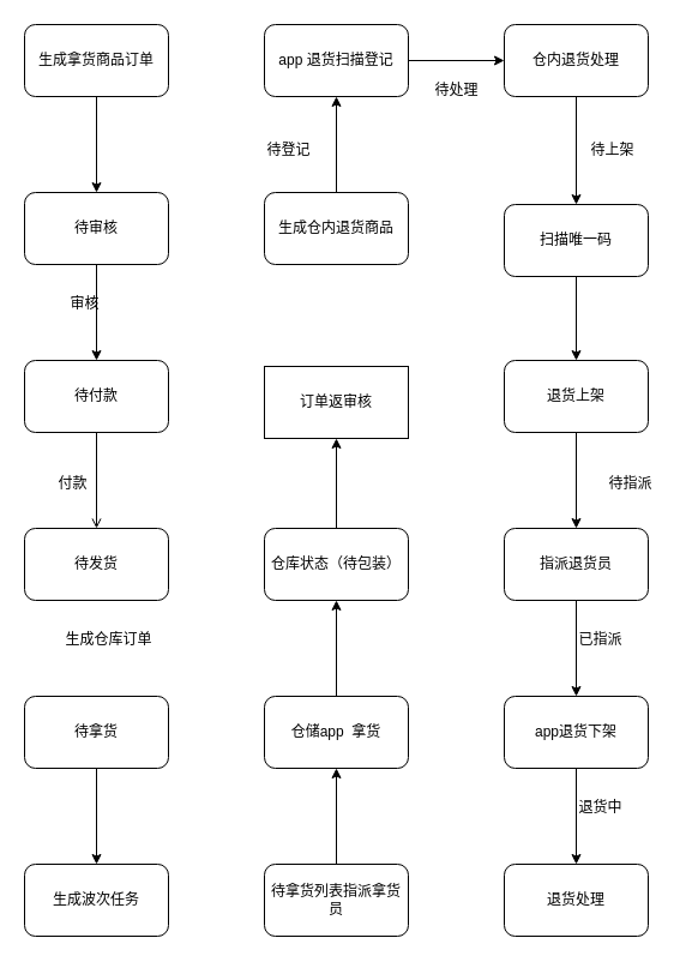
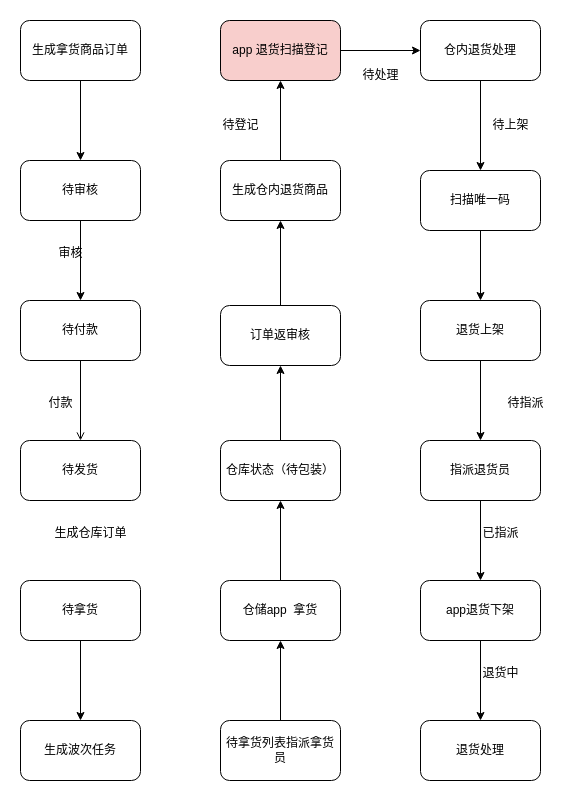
  <mxCell id="0" />
  <mxCell id="1" parent="0" />
  <mxCell id="2" value="" style="edgeStyle=orthogonalEdgeStyle;rounded=0;orthogonalLoop=1;jettySize=auto;html=1;" edge="1" parent="1" source="3" target="5"><mxGeometry relative="1" as="geometry" /></mxCell>
  <mxCell id="3" value="生成拿货商品订单" style="rounded=1;whiteSpace=wrap;html=1;" vertex="1" parent="1"><mxGeometry x="20" y="20" width="120" height="60" as="geometry" /></mxCell>
  <mxCell id="4" value="" style="edgeStyle=orthogonalEdgeStyle;rounded=0;orthogonalLoop=1;jettySize=auto;html=1;" edge="1" parent="1" source="5" target="7"><mxGeometry relative="1" as="geometry" /></mxCell>
  <mxCell id="5" value="待审核" style="whiteSpace=wrap;html=1;rounded=1;" vertex="1" parent="1"><mxGeometry x="20" y="160" width="120" height="60" as="geometry" /></mxCell>
  <mxCell id="6" value="" style="edgeStyle=orthogonalEdgeStyle;rounded=0;orthogonalLoop=1;jettySize=auto;html=1;endArrow=open;" edge="1" parent="1" source="7" target="9"><mxGeometry relative="1" as="geometry" /></mxCell>
  <mxCell id="7" value="待付款" style="whiteSpace=wrap;html=1;rounded=1;" vertex="1" parent="1"><mxGeometry x="20" y="300" width="120" height="60" as="geometry" /></mxCell>
  <mxCell id="8" value="审核" style="text;html=1;align=center;verticalAlign=middle;resizable=0;points=[];autosize=1;strokeColor=none;fillColor=none;" vertex="1" parent="1"><mxGeometry x="45" y="238" width="50" height="30" as="geometry" /></mxCell>
  <mxCell id="9" value="待发货" style="whiteSpace=wrap;html=1;rounded=1;" vertex="1" parent="1"><mxGeometry x="20" y="440" width="120" height="60" as="geometry" /></mxCell>
  <mxCell id="10" value="付款" style="text;html=1;align=center;verticalAlign=middle;resizable=0;points=[];autosize=1;strokeColor=none;fillColor=none;" vertex="1" parent="1"><mxGeometry x="35" y="388" width="50" height="30" as="geometry" /></mxCell>
  <mxCell id="11" value="" style="edgeStyle=orthogonalEdgeStyle;rounded=0;orthogonalLoop=1;jettySize=auto;html=1;" edge="1" parent="1" source="12" target="14"><mxGeometry relative="1" as="geometry" /></mxCell>
  <mxCell id="12" value="待拿货" style="whiteSpace=wrap;html=1;rounded=1;" vertex="1" parent="1"><mxGeometry x="20" y="580" width="120" height="60" as="geometry" /></mxCell>
  <mxCell id="13" value="生成仓库订单" style="text;html=1;align=center;verticalAlign=middle;resizable=0;points=[];autosize=1;strokeColor=none;fillColor=none;" vertex="1" parent="1"><mxGeometry x="40" y="518" width="100" height="30" as="geometry" /></mxCell>
  <mxCell id="14" value="生成波次任务" style="whiteSpace=wrap;html=1;rounded=1;" vertex="1" parent="1"><mxGeometry x="20" y="720" width="120" height="60" as="geometry" /></mxCell>
  <mxCell id="15" value="" style="edgeStyle=orthogonalEdgeStyle;rounded=0;orthogonalLoop=1;jettySize=auto;html=1;" edge="1" parent="1" source="16" target="18"><mxGeometry relative="1" as="geometry" /></mxCell>
  <mxCell id="16" value="待拿货列表指派拿货员" style="whiteSpace=wrap;html=1;rounded=1;" vertex="1" parent="1"><mxGeometry x="220" y="720" width="120" height="60" as="geometry" /></mxCell>
  <mxCell id="17" value="" style="edgeStyle=orthogonalEdgeStyle;rounded=0;orthogonalLoop=1;jettySize=auto;html=1;" edge="1" parent="1" source="18" target="20"><mxGeometry relative="1" as="geometry" /></mxCell>
  <mxCell id="18" value="仓储app&amp;nbsp; 拿货" style="whiteSpace=wrap;html=1;rounded=1;" vertex="1" parent="1"><mxGeometry x="220" y="580" width="120" height="60" as="geometry" /></mxCell>
  <mxCell id="19" value="" style="edgeStyle=orthogonalEdgeStyle;rounded=0;orthogonalLoop=1;jettySize=auto;html=1;" edge="1" parent="1" source="20" target="22"><mxGeometry relative="1" as="geometry" /></mxCell>
  <mxCell id="20" value="仓库状态（待包装）" style="whiteSpace=wrap;html=1;rounded=1;" vertex="1" parent="1"><mxGeometry x="220" y="440" width="120" height="60" as="geometry" /></mxCell>
- <mxCell id="22" value="订单返审核" style="whiteSpace=wrap;html=1;rounded=0;" vertex="1" parent="1"><mxGeometry x="220" y="305" width="120" height="60" as="geometry" /></mxCell>
+ <mxCell id="21" value="" style="edgeStyle=orthogonalEdgeStyle;rounded=0;orthogonalLoop=1;jettySize=auto;html=1;" edge="1" parent="1" source="22" target="24"><mxGeometry relative="1" as="geometry" /></mxCell>
+ <mxCell id="22" value="订单返审核" style="whiteSpace=wrap;html=1;rounded=1;" vertex="1" parent="1"><mxGeometry x="220" y="305" width="120" height="60" as="geometry" /></mxCell>
  <mxCell id="23" value="" style="edgeStyle=orthogonalEdgeStyle;rounded=0;orthogonalLoop=1;jettySize=auto;html=1;" edge="1" parent="1" source="24" target="26"><mxGeometry relative="1" as="geometry" /></mxCell>
  <mxCell id="24" value="生成仓内退货商品" style="whiteSpace=wrap;html=1;rounded=1;" vertex="1" parent="1"><mxGeometry x="220" y="160" width="120" height="60" as="geometry" /></mxCell>
  <mxCell id="25" value="" style="edgeStyle=orthogonalEdgeStyle;rounded=0;orthogonalLoop=1;jettySize=auto;html=1;" edge="1" parent="1" source="26" target="28"><mxGeometry relative="1" as="geometry" /></mxCell>
- <mxCell id="26" value="app 退货扫描登记" style="whiteSpace=wrap;html=1;rounded=1;" vertex="1" parent="1"><mxGeometry x="220" y="20" width="120" height="60" as="geometry" /></mxCell>
+ <mxCell id="26" value="app 退货扫描登记" style="whiteSpace=wrap;html=1;rounded=1;fillColor=#f8cecc;" vertex="1" parent="1"><mxGeometry x="220" y="20" width="120" height="60" as="geometry" /></mxCell>
  <mxCell id="27" value="" style="edgeStyle=orthogonalEdgeStyle;rounded=0;orthogonalLoop=1;jettySize=auto;html=1;" edge="1" parent="1" source="28" target="30"><mxGeometry relative="1" as="geometry" /></mxCell>
  <mxCell id="28" value="仓内退货处理" style="whiteSpace=wrap;html=1;rounded=1;" vertex="1" parent="1"><mxGeometry x="420" y="20" width="120" height="60" as="geometry" /></mxCell>
  <mxCell id="29" value="" style="edgeStyle=orthogonalEdgeStyle;rounded=0;orthogonalLoop=1;jettySize=auto;html=1;" edge="1" parent="1" source="30" target="32"><mxGeometry relative="1" as="geometry" /></mxCell>
  <mxCell id="30" value="扫描唯一码" style="whiteSpace=wrap;html=1;rounded=1;" vertex="1" parent="1"><mxGeometry x="420" y="170" width="120" height="60" as="geometry" /></mxCell>
  <mxCell id="31" value="" style="edgeStyle=orthogonalEdgeStyle;rounded=0;orthogonalLoop=1;jettySize=auto;html=1;" edge="1" parent="1" source="32" target="34"><mxGeometry relative="1" as="geometry" /></mxCell>
  <mxCell id="32" value="退货上架" style="whiteSpace=wrap;html=1;rounded=1;" vertex="1" parent="1"><mxGeometry x="420" y="300" width="120" height="60" as="geometry" /></mxCell>
  <mxCell id="33" value="" style="edgeStyle=orthogonalEdgeStyle;rounded=0;orthogonalLoop=1;jettySize=auto;html=1;" edge="1" parent="1" source="34" target="36"><mxGeometry relative="1" as="geometry" /></mxCell>
  <mxCell id="34" value="指派退货员" style="whiteSpace=wrap;html=1;rounded=1;" vertex="1" parent="1"><mxGeometry x="420" y="440" width="120" height="60" as="geometry" /></mxCell>
  <mxCell id="35" value="" style="edgeStyle=orthogonalEdgeStyle;rounded=0;orthogonalLoop=1;jettySize=auto;html=1;" edge="1" parent="1" source="36" target="37"><mxGeometry relative="1" as="geometry" /></mxCell>
  <mxCell id="36" value="app退货下架" style="whiteSpace=wrap;html=1;rounded=1;" vertex="1" parent="1"><mxGeometry x="420" y="580" width="120" height="60" as="geometry" /></mxCell>
  <mxCell id="37" value="退货处理" style="whiteSpace=wrap;html=1;rounded=1;" vertex="1" parent="1"><mxGeometry x="420" y="720" width="120" height="60" as="geometry" /></mxCell>
  <mxCell id="38" value="待登记" style="text;html=1;align=center;verticalAlign=middle;resizable=0;points=[];autosize=1;strokeColor=none;fillColor=none;" vertex="1" parent="1"><mxGeometry x="210" y="110" width="60" height="30" as="geometry" /></mxCell>
  <mxCell id="39" value="待处理" style="text;html=1;align=center;verticalAlign=middle;resizable=0;points=[];autosize=1;strokeColor=none;fillColor=none;" vertex="1" parent="1"><mxGeometry x="350" y="60" width="60" height="30" as="geometry" /></mxCell>
  <mxCell id="40" value="待上架" style="text;html=1;align=center;verticalAlign=middle;resizable=0;points=[];autosize=1;strokeColor=none;fillColor=none;" vertex="1" parent="1"><mxGeometry x="480" y="110" width="60" height="30" as="geometry" /></mxCell>
  <mxCell id="41" value="待指派" style="text;html=1;align=center;verticalAlign=middle;resizable=0;points=[];autosize=1;strokeColor=none;fillColor=none;" vertex="1" parent="1"><mxGeometry x="495" y="388" width="60" height="30" as="geometry" /></mxCell>
  <mxCell id="42" value="已指派" style="text;html=1;align=center;verticalAlign=middle;resizable=0;points=[];autosize=1;strokeColor=none;fillColor=none;" vertex="1" parent="1"><mxGeometry x="470" y="518" width="60" height="30" as="geometry" /></mxCell>
  <mxCell id="43" value="退货中" style="text;html=1;align=center;verticalAlign=middle;resizable=0;points=[];autosize=1;strokeColor=none;fillColor=none;" vertex="1" parent="1"><mxGeometry x="470" y="658" width="60" height="30" as="geometry" /></mxCell>
